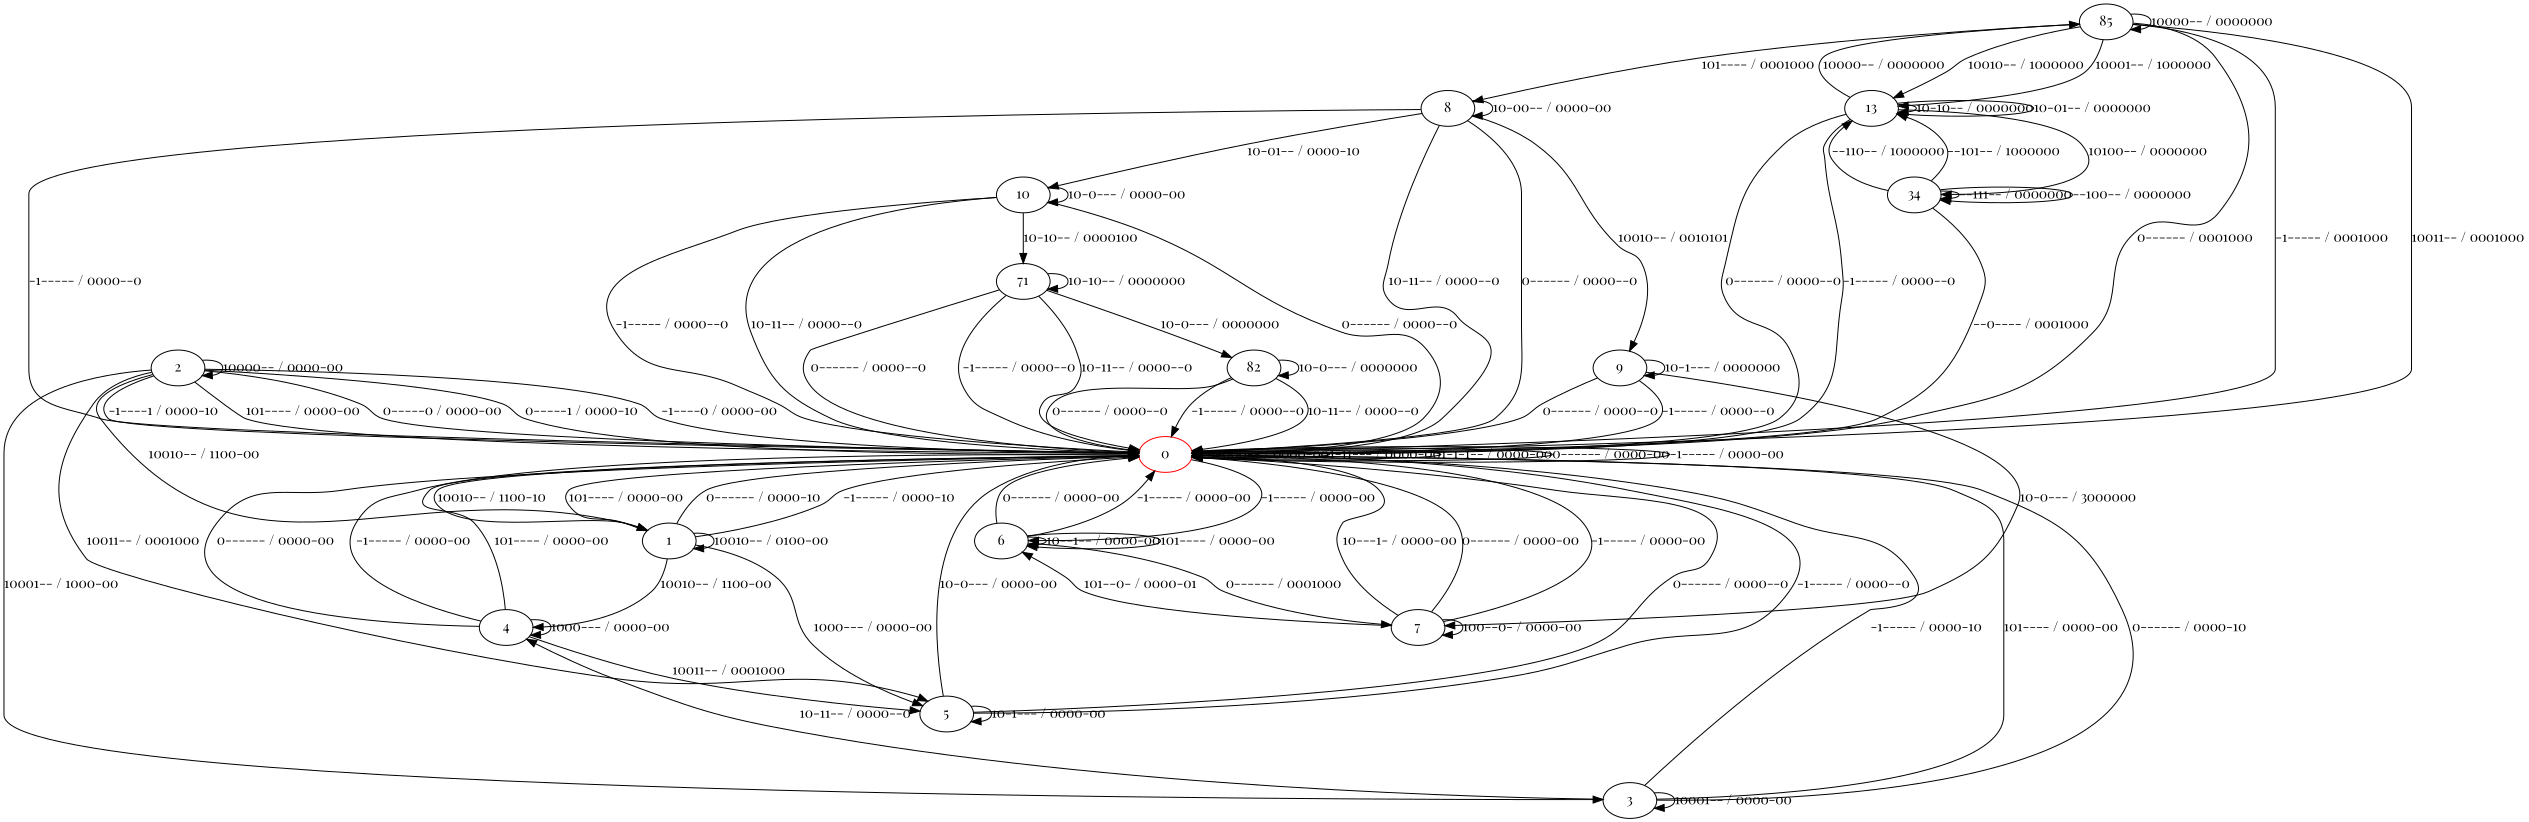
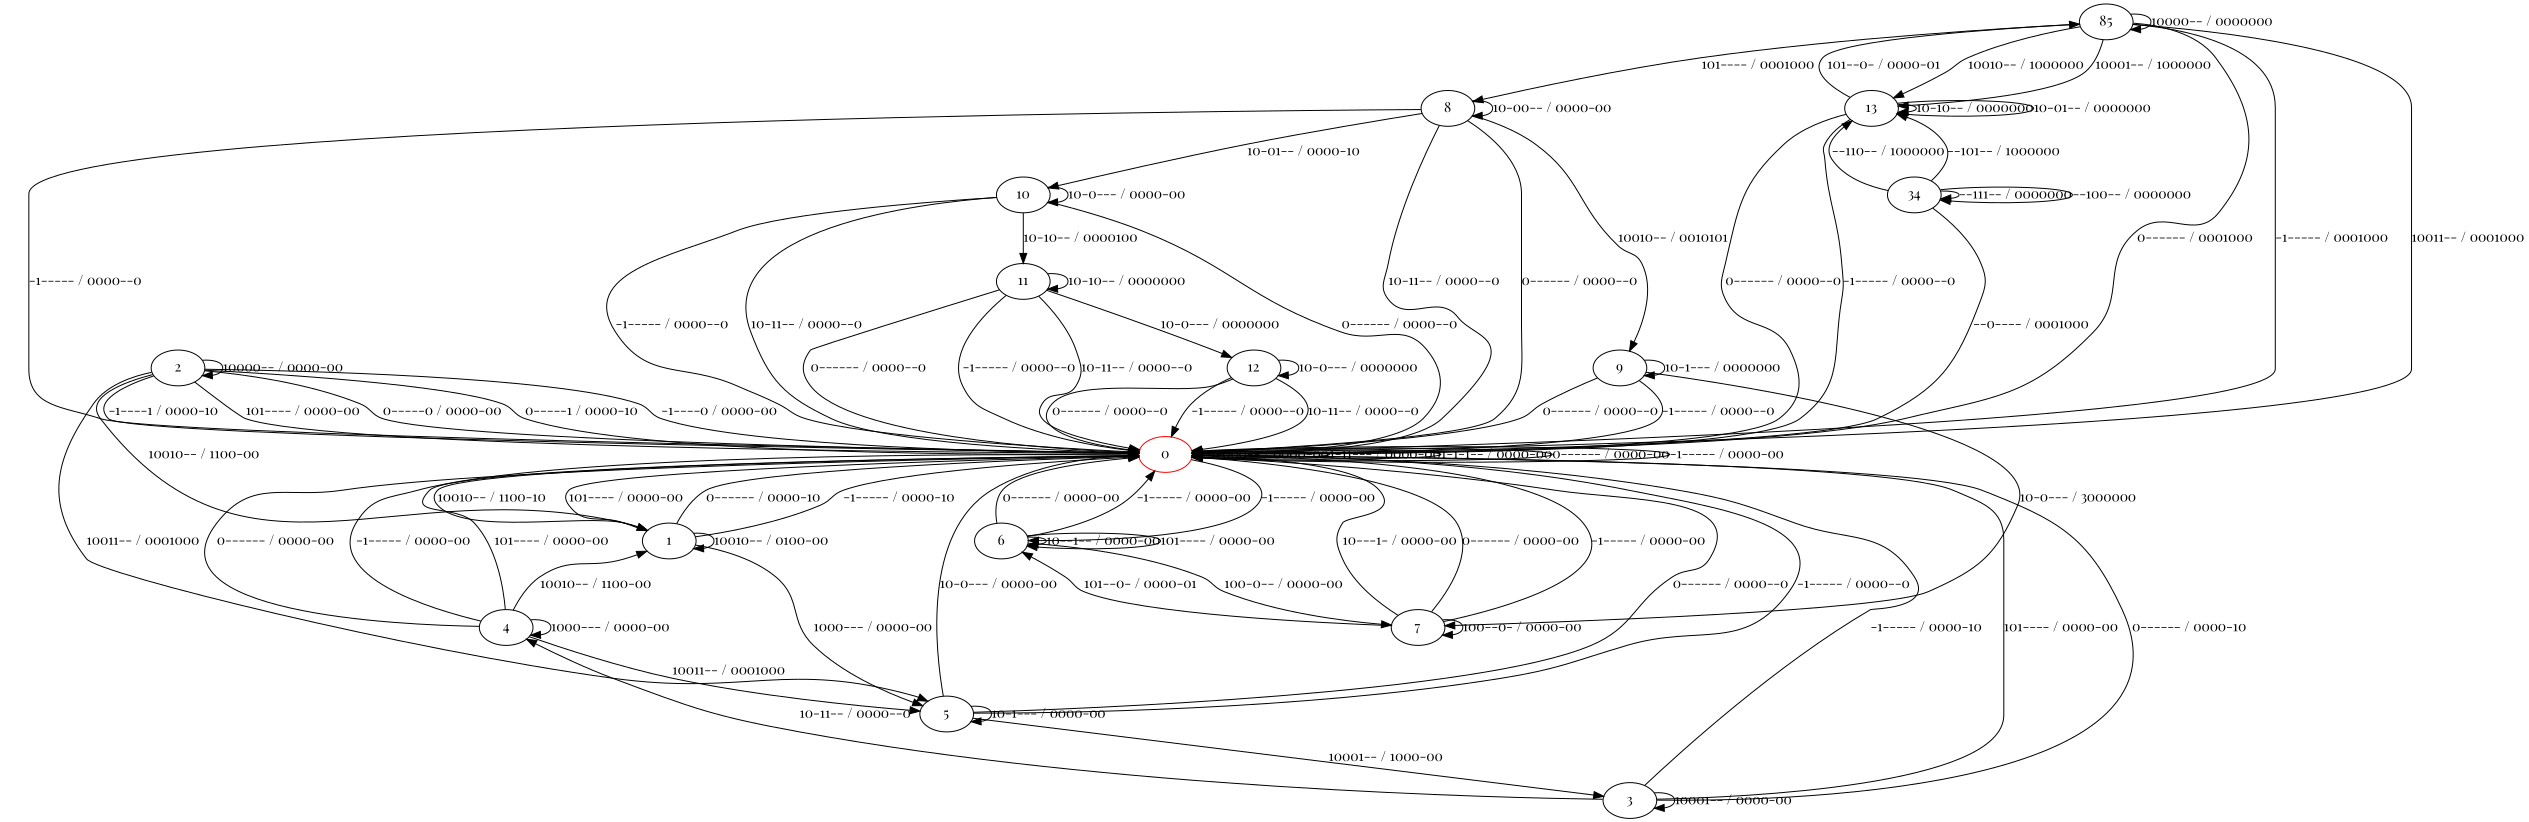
  digraph {
    fontname="Playfair Display"
    node [fontname="Playfair Display"]
    edge [fontname="Playfair Display"]
    0 [color=red]
    1
    6
    5
    7
    8
    9
    10
    2
    3
    4
-   11 [label=71]
-   12 [label=82]
+   11
+   12
    13
    n15 [label=34]
    n16 [label=85]
    0 -> 0 [label="1-000-- / 0000-00"]
    0 -> 0 [label="1-11--- / 0000-00"]
    0 -> 0 [label="1-1-1-- / 0000-00"]
    0 -> 0 [label="0------ / 0000-00"]
    0 -> 0 [label="-1----- / 0000-00"]
    0 -> 1 [label="10010-- / 1100-10"]
    0 -> 6 [label="-1----- / 0000-00"]
    1 -> 0 [label="101---- / 0000-00"]
    1 -> 0 [label="0------ / 0000-10"]
    1 -> 0 [label="-1----- / 0000-10"]
    1 -> 1 [label="10010-- / 0100-00"]
    1 -> 5 [label="1000--- / 0000-00"]
    6 -> 0 [label="0------ / 0000-00"]
    6 -> 0 [label="-1----- / 0000-00"]
    6 -> 6 [label="10--1-- / 0000-00"]
    6 -> 6 [label="101---- / 0000-00"]
-   6 -> 7 [label="0------ / 0001000"]
+   6 -> 7 [label="100-0-- / 0000-00"]
    5 -> 0 [label="10-0--- / 0000-00"]
    5 -> 0 [label="0------ / 0000--0"]
    5 -> 0 [label="-1----- / 0000--0"]
    5 -> 5 [label="10-1--- / 0000-00"]
    7 -> 0 [label="10---1- / 0000-00"]
    7 -> 0 [label="0------ / 0000-00"]
    7 -> 0 [label="-1----- / 0000-00"]
    7 -> 6 [label="101--0- / 0000-01"]
    7 -> 7 [label="100--0- / 0000-00"]
    8 -> 0 [label="0------ / 0000--0"]
    8 -> 0 [label="-1----- / 0000--0"]
    8 -> 0 [label="10-11-- / 0000--0"]
    8 -> 8 [label="10-00-- / 0000-00"]
    8 -> 9 [label="10010-- / 0010101"]
    8 -> 10 [label="10-01-- / 0000-10"]
    9 -> 0 [label="0------ / 0000--0"]
    9 -> 0 [label="-1----- / 0000--0"]
    9 -> 7 [label="10-0--- / 3000000"]
    9 -> 9 [label="10-1--- / 0000000"]
    10 -> 0 [label="0------ / 0000--0"]
    10 -> 0 [label="-1----- / 0000--0"]
    10 -> 0 [label="10-11-- / 0000--0"]
    10 -> 10 [label="10-0--- / 0000-00"]
    10 -> 11 [label="10-10-- / 0000100"]
    2 -> 0 [label="101---- / 0000-00"]
    2 -> 0 [label="0-----0 / 0000-00"]
    2 -> 0 [label="0-----1 / 0000-10"]
    2 -> 0 [label="-1----0 / 0000-00"]
    2 -> 0 [label="-1----1 / 0000-10"]
    2 -> 1 [label="10010-- / 1100-00"]
    2 -> 5 [label="10011-- / 0001000"]
    2 -> 2 [label="10000-- / 0000-00"]
-   2 -> 3 [label="10001-- / 1000-00"]
+   5 -> 3 [label="10001-- / 1000-00"]
    3 -> 0 [label="101---- / 0000-00"]
    3 -> 0 [label="0------ / 0000-10"]
    3 -> 0 [label="-1----- / 0000-10"]
    3 -> 3 [label="10001-- / 0000-00"]
    3 -> 4 [label="10-11-- / 0000--0"]
    4 -> 0 [label="101---- / 0000-00"]
    4 -> 0 [label="0------ / 0000-00"]
    4 -> 0 [label="-1----- / 0000-00"]
-   1 -> 4 [label="10010-- / 1100-00"]
+   4 -> 1 [label="10010-- / 1100-00"]
    4 -> 5 [label="10011-- / 0001000"]
    4 -> 4 [label="1000--- / 0000-00"]
    11 -> 0 [label="0------ / 0000--0"]
    11 -> 0 [label="-1----- / 0000--0"]
    11 -> 0 [label="10-11-- / 0000--0"]
    11 -> 11 [label="10-10-- / 0000000"]
    11 -> 12 [label="10-0--- / 0000000"]
    12 -> 0 [label="0------ / 0000--0"]
    12 -> 0 [label="-1----- / 0000--0"]
    12 -> 0 [label="10-11-- / 0000--0"]
    12 -> 12 [label="10-0--- / 0000000"]
    13 -> 0 [label="0------ / 0000--0"]
    13 -> 0 [label="-1----- / 0000--0"]
    13 -> 13 [label="10-10-- / 0000000"]
    13 -> 13 [label="10-01-- / 0000000"]
-   13 -> n15 [label="10100-- / 0000000"]
-   13 -> n16 [label="10000-- / 0000000"]
+   13 -> n16 [label="101--0- / 0000-01"]
    n15 -> 0 [label="--0---- / 0001000"]
    n15 -> 13 [label="--110-- / 1000000"]
    n15 -> 13 [label="--101-- / 1000000"]
    n15 -> n15 [label="--111-- / 0000000"]
    n15 -> n15 [label="--100-- / 0000000"]
    n16 -> 0 [label="0------ / 0001000"]
    n16 -> 0 [label="-1----- / 0001000"]
    n16 -> 0 [label="10011-- / 0001000"]
    n16 -> 8 [label="101---- / 0001000"]
    n16 -> 13 [label="10010-- / 1000000"]
    n16 -> 13 [label="10001-- / 1000000"]
    n16 -> n16 [label="10000-- / 0000000"]
  }
